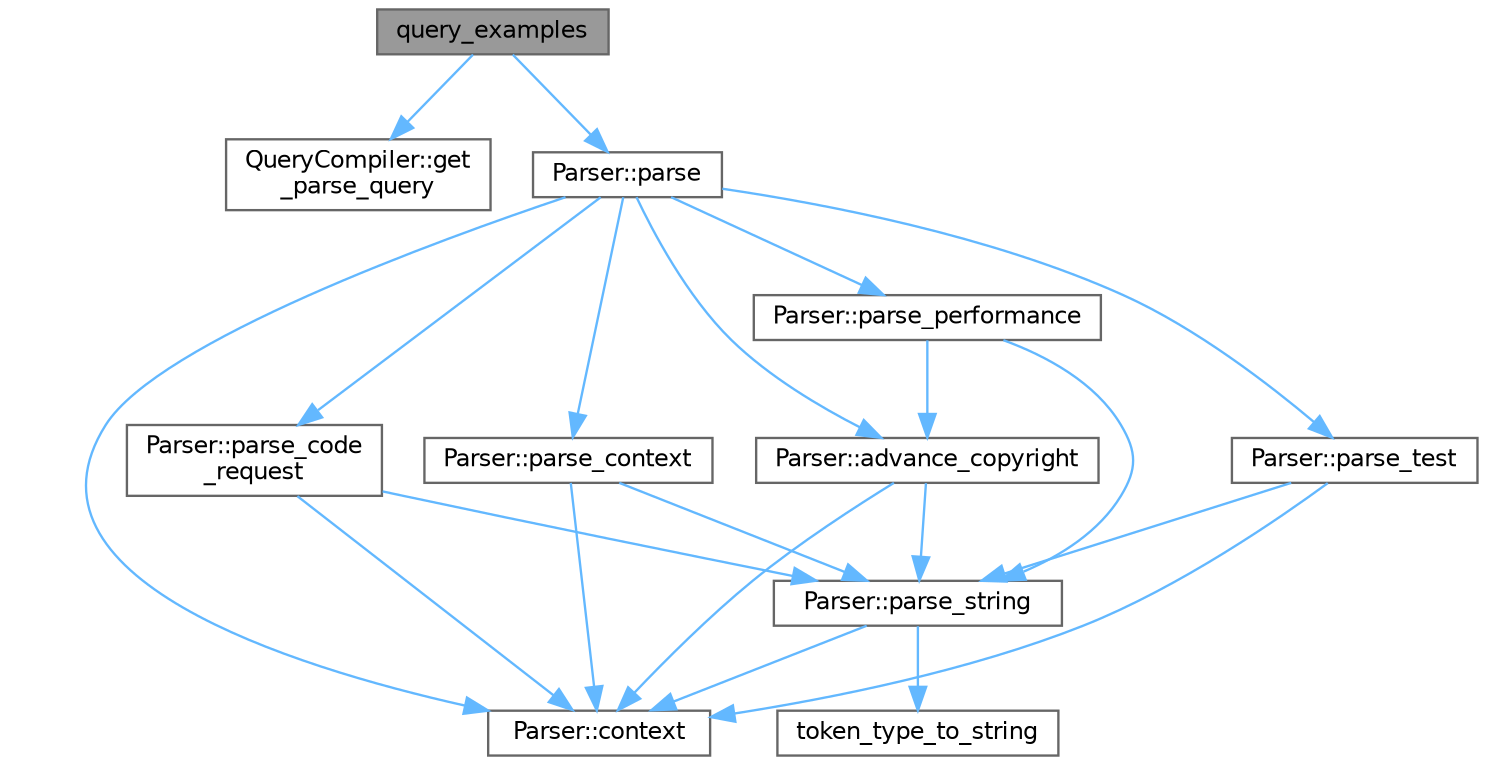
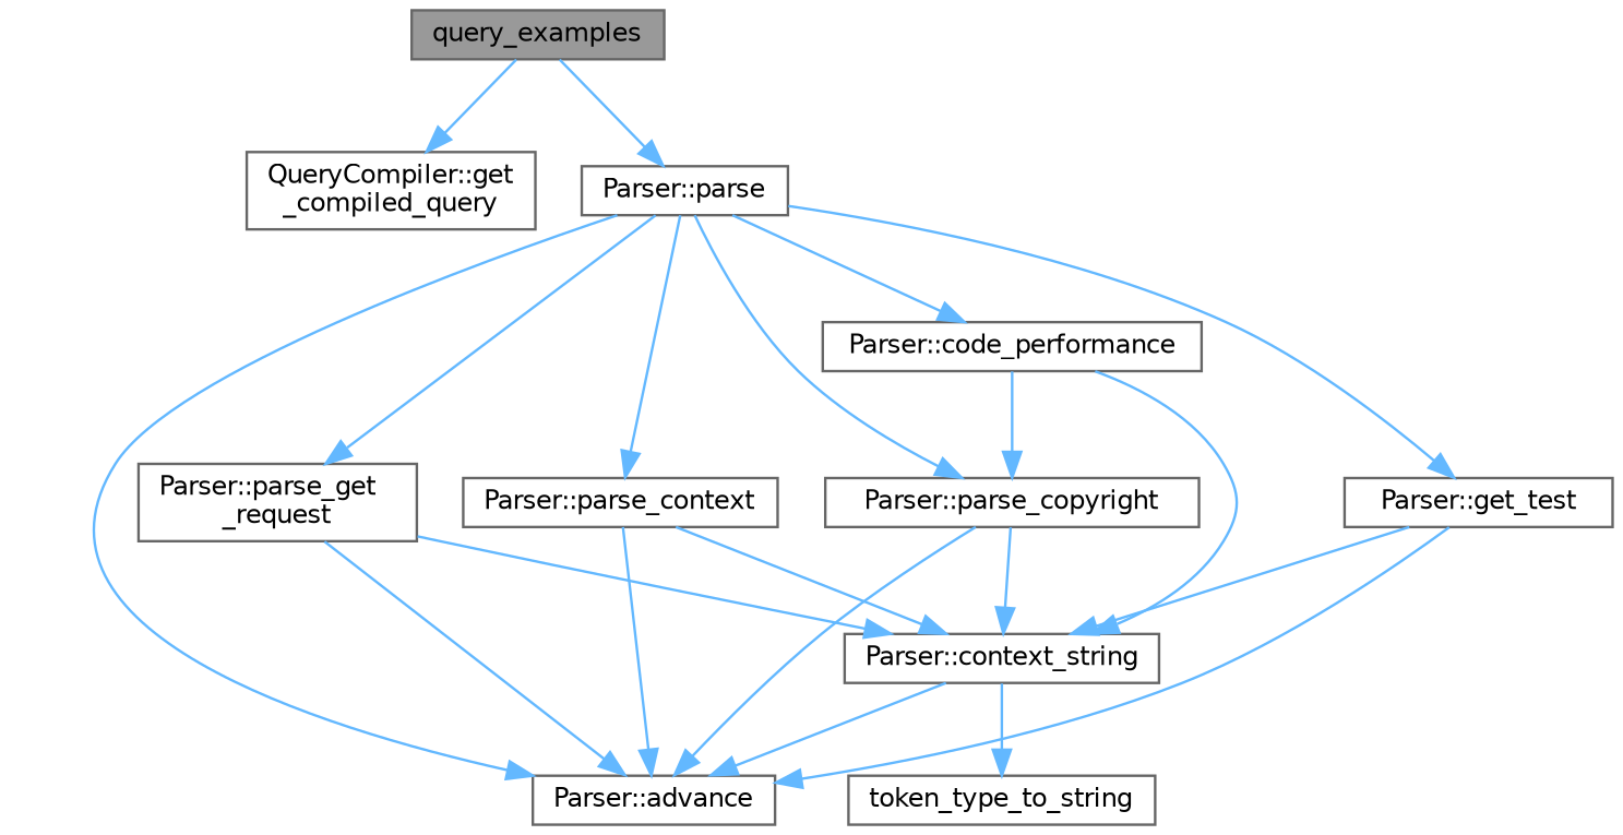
  digraph {
    rankdir=TB
    node [color=grey40 fillcolor=white fontname=Helvetica fontsize=10 shape=box style=filled]
    edge [color=steelblue1 fontname=Helvetica fontsize=10 labelfontname=Helvetica labelfontsize=10 style=solid]
    n1 [color=gray40 fillcolor=grey60 fontcolor=black height=0.2 label=query_examples width=0.4]
-   n2 [height=0.2 label="QueryCompiler::get\l_parse_query" width=0.4]
+   n2 [height=0.2 label="QueryCompiler::get\l_compiled_query" width=0.4]
    n3 [height=0.2 label="Parser::parse" width=0.4]
-   n4 [height=0.2 label="Parser::context" width=0.4]
-   n5 [height=0.2 label="Parser::parse_code\l_request" width=0.4]
+   n4 [height=0.2 label="Parser::advance" width=0.4]
+   n5 [height=0.2 label="Parser::parse_get\l_request" width=0.4]
    n6 [height=0.2 label="Parser::parse_context" width=0.4]
-   n7 [height=0.2 label="Parser::advance_copyright" width=0.4]
-   n8 [height=0.2 label="Parser::parse_performance" width=0.4]
-   n9 [height=0.2 label="Parser::parse_test" width=0.4]
-   n10 [height=0.2 label="Parser::parse_string" width=0.4]
+   n7 [height=0.2 label="Parser::parse_copyright" width=0.4]
+   n8 [height=0.2 label="Parser::code_performance" width=0.4]
+   n9 [height=0.2 label="Parser::get_test" width=0.4]
+   n10 [height=0.2 label="Parser::context_string" width=0.4]
    n11 [height=0.2 label=token_type_to_string width=0.4]
    n1 -> n2
    n1 -> n3
    n3 -> n4
    n3 -> n5
    n3 -> n6
    n3 -> n7
    n3 -> n8
    n3 -> n9
    n5 -> n4
    n5 -> n10
    n6 -> n4
    n6 -> n10
    n7 -> n4
    n7 -> n10
    n8 -> n7
    n8 -> n10
    n9 -> n4
    n9 -> n10
    n10 -> n4
    n10 -> n11
  }
